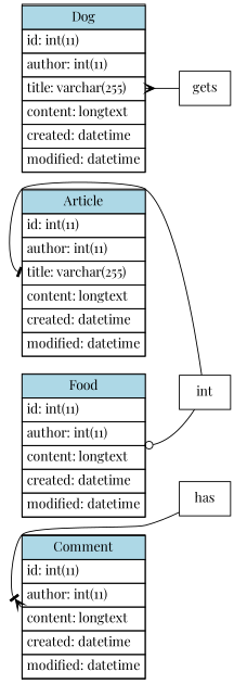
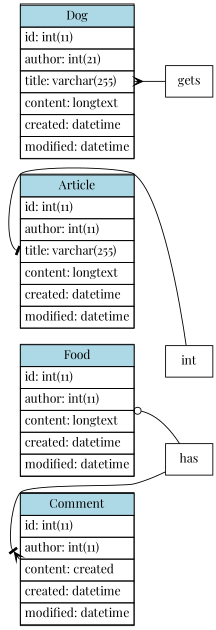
  digraph {
    fontname="Playfair Display"
    rankdir=LR
    node [fontname="Playfair Display" margin=0 shape=record]
    edge [arrowhead=none dir=both fontname="Playfair Display" tailport=w]
    n1 [label=<         <table border="0" cellborder="1" cellspacing="0" cellpadding="4">             <tr><td bgcolor="lightblue">Article</td></tr>             <tr><td align="left">id: int(11)</td></tr>             <tr><td align="left">author: int(11)</td></tr>             <tr><td align="left">title: varchar(255)</td></tr>             <tr><td align="left">content: longtext</td></tr>             <tr><td align="left">created: datetime</td></tr>             <tr><td align="left">modified: datetime</td></tr>         </table>     >]
    n2 [label=int shape=box]
    has [shape=box]
-   n4 [label=<         <table border="0" cellborder="1" cellspacing="0" cellpadding="4">             <tr><td bgcolor="lightblue">Comment</td></tr>             <tr><td align="left">id: int(11)</td></tr>             <tr><td align="left">author: int(11)</td></tr>             <tr><td align="left">content: longtext</td></tr>             <tr><td align="left">created: datetime</td></tr>             <tr><td align="left">modified: datetime</td></tr>         </table>     >]
+   n4 [label=<         <table border="0" cellborder="1" cellspacing="0" cellpadding="4">             <tr><td bgcolor="lightblue">Comment</td></tr>             <tr><td align="left">id: int(11)</td></tr>             <tr><td align="left">author: int(11)</td></tr>             <tr><td align="left">content: created</td></tr>             <tr><td align="left">created: datetime</td></tr>             <tr><td align="left">modified: datetime</td></tr>         </table>     >]
    gets [shape=box]
-   n6 [label=<         <table border="0" cellborder="1" cellspacing="0" cellpadding="4">             <tr><td bgcolor="lightblue">Dog</td></tr>             <tr><td align="left">id: int(11)</td></tr>             <tr><td align="left">author: int(11)</td></tr>             <tr><td align="left">title: varchar(255)</td></tr>             <tr><td align="left">content: longtext</td></tr>             <tr><td align="left">created: datetime</td></tr>             <tr><td align="left">modified: datetime</td></tr>         </table>     >]
+   n6 [label=<         <table border="0" cellborder="1" cellspacing="0" cellpadding="4">             <tr><td bgcolor="lightblue">Dog</td></tr>             <tr><td align="left">id: int(11)</td></tr>             <tr><td align="left">author: int(21)</td></tr>             <tr><td align="left">title: varchar(255)</td></tr>             <tr><td align="left">content: longtext</td></tr>             <tr><td align="left">created: datetime</td></tr>             <tr><td align="left">modified: datetime</td></tr>         </table>     >]
    n7 [label=<         <table border="0" cellborder="1" cellspacing="0" cellpadding="4">             <tr><td bgcolor="lightblue">Food</td></tr>             <tr><td align="left">id: int(11)</td></tr>             <tr><td align="left">author: int(11)</td></tr>             <tr><td align="left">content: longtext</td></tr>             <tr><td align="left">created: datetime</td></tr>             <tr><td align="left">modified: datetime</td></tr>         </table>     >]
    n1 -> n2 [arrowtail=tee]
    n4 -> has [arrowtail=crowtee]
    n6 -> gets [arrowtail=crow tailport=e]
-   n7 -> n2 [arrowtail=odot tailport=e]
+   n7 -> has [arrowtail=odot tailport=e]
  }
